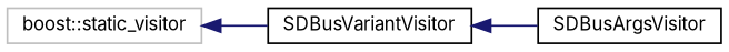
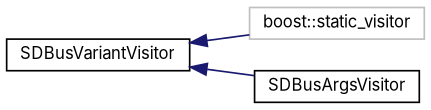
  digraph {
    fontname=Inter
    rankdir=LR
    node [color=black fillcolor=white fontname=Inter fontsize=10 shape=record style=filled]
    edge [color=midnightblue dir=back fontname=Inter fontsize=10 labelfontname=Helvetica labelfontsize=10 style=solid]
    n1 [color=grey75 height=0.2 label="boost::static_visitor" width=0.4]
    n2 [height=0.2 label=SDBusVariantVisitor width=0.4]
    n3 [height=0.2 label=SDBusArgsVisitor width=0.4]
-   n1 -> n2
+   n2 -> n1
    n2 -> n3
  }
